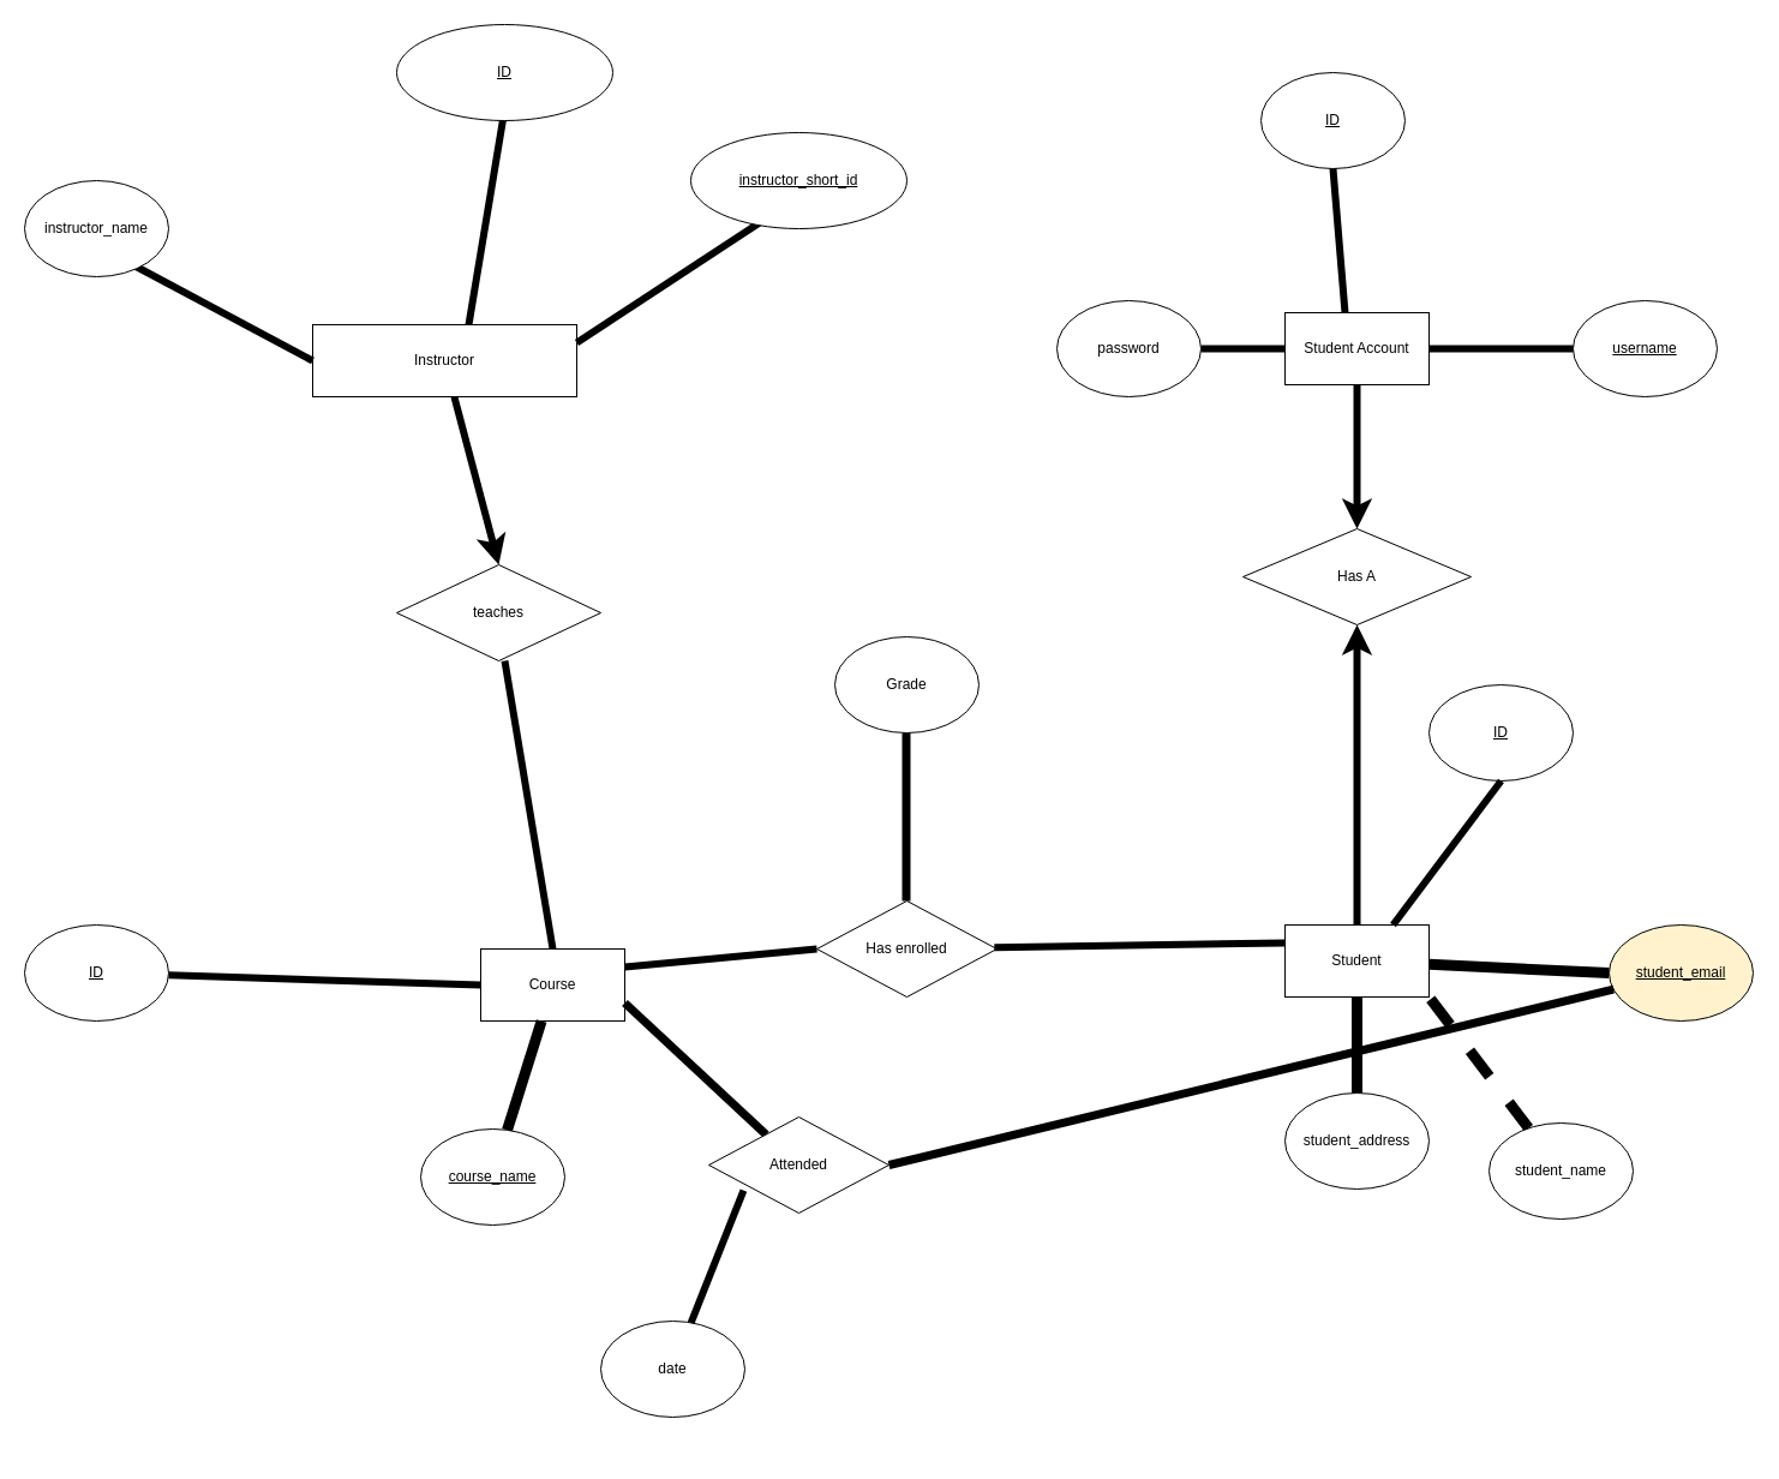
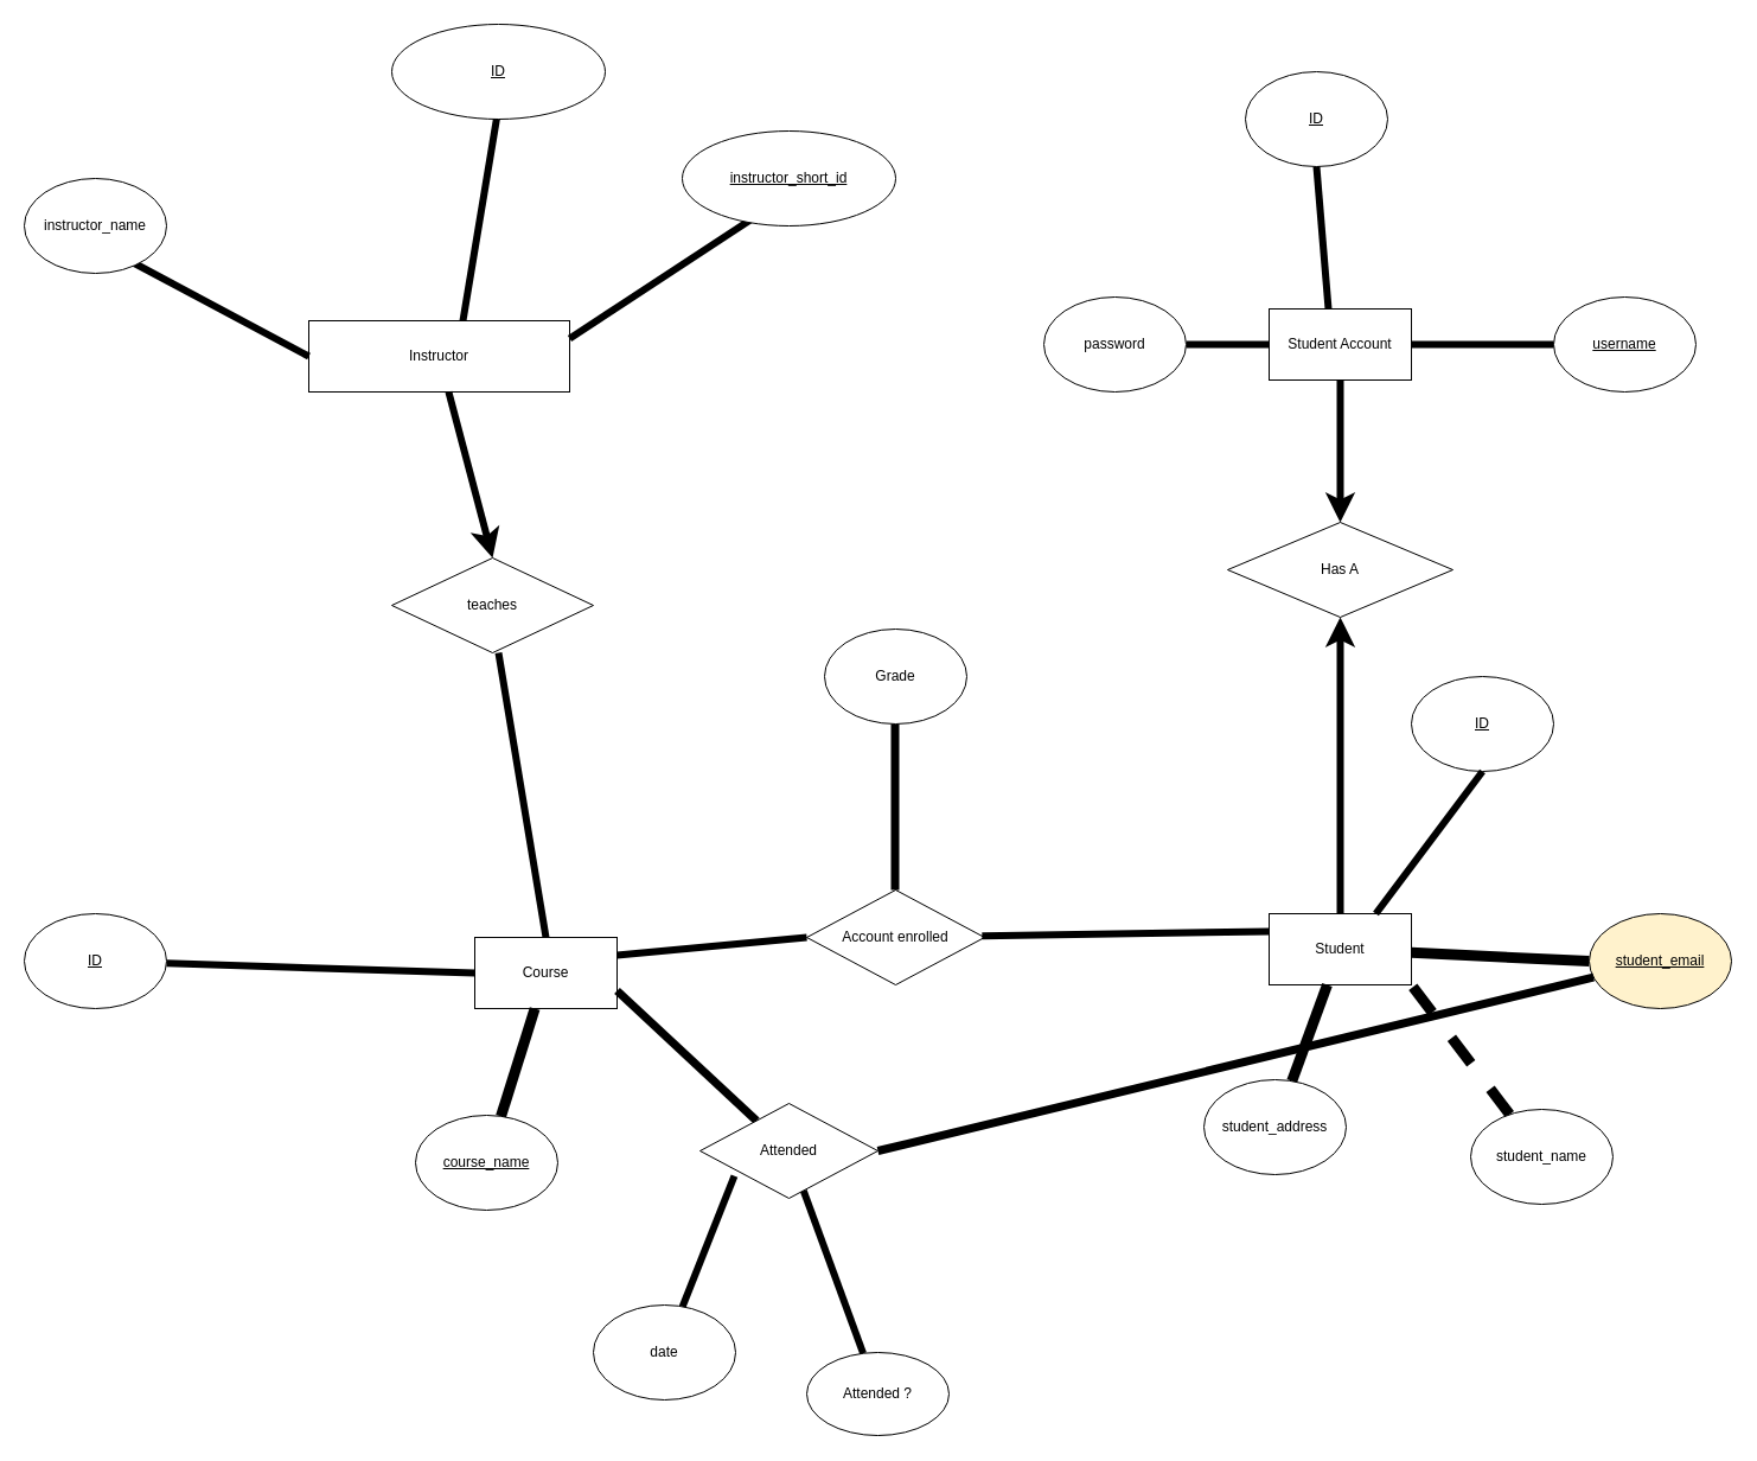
  <mxCell id="0" />
  <mxCell id="1" parent="0" />
  <mxCell id="2" value="" style="edgeStyle=none;html=1;endArrow=none;endFill=0;strokeWidth=9;fillColor=#FFFFFF;entryX=0;entryY=0.5;entryDx=0;entryDy=0;" parent="1" source="3" target="7" edge="1"><mxGeometry relative="1" as="geometry"><mxPoint x="1290" y="800" as="targetPoint" /></mxGeometry></mxCell>
  <mxCell id="3" value="Student" style="rounded=0;whiteSpace=wrap;html=1;" parent="1" vertex="1"><mxGeometry x="1070" y="770" width="120" height="60" as="geometry" /></mxCell>
  <mxCell id="4" value="&lt;u&gt;ID&lt;/u&gt;" style="ellipse;whiteSpace=wrap;html=1;rounded=0;" parent="1" vertex="1"><mxGeometry x="1190" y="570" width="120" height="80" as="geometry" /></mxCell>
  <mxCell id="5" value="" style="edgeStyle=none;html=1;endArrow=none;endFill=0;strokeWidth=9;fillColor=#FFFFFF;" parent="1" source="6" target="3" edge="1"><mxGeometry relative="1" as="geometry" /></mxCell>
- <mxCell id="6" value="student_address" style="ellipse;whiteSpace=wrap;html=1;rounded=0;" parent="1" vertex="1"><mxGeometry x="1070" y="910" width="120" height="80" as="geometry" /></mxCell>
+ <mxCell id="6" value="student_address" style="ellipse;whiteSpace=wrap;html=1;rounded=0;" parent="1" vertex="1"><mxGeometry x="1015" y="910" width="120" height="80" as="geometry" /></mxCell>
  <mxCell id="7" value="&lt;u&gt;student_email&lt;/u&gt;" style="ellipse;whiteSpace=wrap;html=1;rounded=0;fillColor=#fff2cc;" parent="1" vertex="1"><mxGeometry x="1340" y="770" width="120" height="80" as="geometry" /></mxCell>
  <mxCell id="8" value="" style="edgeStyle=none;html=1;endArrow=none;endFill=0;strokeWidth=9;fillColor=#FFFFFF;entryX=1;entryY=1;entryDx=0;entryDy=0;dashed=1;" parent="1" source="9" target="3" edge="1"><mxGeometry relative="1" as="geometry"><mxPoint x="1440" y="885" as="targetPoint" /></mxGeometry></mxCell>
  <mxCell id="9" value="student_name" style="ellipse;whiteSpace=wrap;html=1;rounded=0;" parent="1" vertex="1"><mxGeometry x="1240" y="935" width="120" height="80" as="geometry" /></mxCell>
- <mxCell id="10" value="Has enrolled" style="rhombus;whiteSpace=wrap;html=1;rounded=0;" parent="1" vertex="1"><mxGeometry x="680" y="750" width="150" height="80" as="geometry" /></mxCell>
+ <mxCell id="10" value="Account enrolled" style="rhombus;whiteSpace=wrap;html=1;rounded=0;" parent="1" vertex="1"><mxGeometry x="680" y="750" width="150" height="80" as="geometry" /></mxCell>
  <mxCell id="11" style="edgeStyle=none;html=1;exitX=1;exitY=0.25;exitDx=0;exitDy=0;strokeWidth=6;fillColor=#FFFFFF;endArrow=none;endFill=0;entryX=0;entryY=0.5;entryDx=0;entryDy=0;rounded=0;" parent="1" source="13" target="10" edge="1"><mxGeometry relative="1" as="geometry"><Array as="points" /></mxGeometry></mxCell>
  <mxCell id="12" value="" style="edgeStyle=none;rounded=0;html=1;endArrow=none;endFill=0;strokeWidth=6;fillColor=#FFFFFF;exitX=0;exitY=0.5;exitDx=0;exitDy=0;" parent="1" source="13" target="14" edge="1"><mxGeometry relative="1" as="geometry"><mxPoint x="104.706" y="950" as="sourcePoint" /></mxGeometry></mxCell>
  <mxCell id="13" value="Course" style="rounded=0;whiteSpace=wrap;html=1;" parent="1" vertex="1"><mxGeometry x="400" y="790" width="120" height="60" as="geometry" /></mxCell>
  <mxCell id="14" value="&lt;u&gt;ID&lt;/u&gt;" style="ellipse;whiteSpace=wrap;html=1;rounded=0;" parent="1" vertex="1"><mxGeometry x="20" y="770" width="120" height="80" as="geometry" /></mxCell>
  <mxCell id="15" value="" style="edgeStyle=none;rounded=0;html=1;endArrow=none;endFill=0;strokeWidth=9;fillColor=#FFFFFF;" parent="1" source="16" target="13" edge="1"><mxGeometry relative="1" as="geometry" /></mxCell>
  <mxCell id="16" value="&lt;u&gt;course_name&lt;/u&gt;" style="ellipse;whiteSpace=wrap;html=1;rounded=0;" parent="1" vertex="1"><mxGeometry x="350" y="940" width="120" height="80" as="geometry" /></mxCell>
  <mxCell id="17" value="" style="endArrow=none;html=1;fillColor=#FFFFFF;exitX=0.75;exitY=0;exitDx=0;exitDy=0;entryX=0.5;entryY=1;entryDx=0;entryDy=0;strokeWidth=6;rounded=0;" parent="1" source="3" target="4" edge="1"><mxGeometry width="50" height="50" relative="1" as="geometry"><mxPoint x="1090" y="730" as="sourcePoint" /><mxPoint x="1140" y="680" as="targetPoint" /></mxGeometry></mxCell>
  <mxCell id="18" value="" style="endArrow=none;html=1;rounded=0;strokeWidth=6;fillColor=#FFFFFF;entryX=0;entryY=0.25;entryDx=0;entryDy=0;" parent="1" source="10" target="3" edge="1"><mxGeometry width="50" height="50" relative="1" as="geometry"><mxPoint x="820" y="820" as="sourcePoint" /><mxPoint x="870" y="770" as="targetPoint" /></mxGeometry></mxCell>
  <mxCell id="19" value="" style="edgeStyle=none;rounded=0;html=1;endArrow=none;endFill=0;strokeWidth=6;fillColor=#FFFFFF;exitX=0.193;exitY=0.763;exitDx=0;exitDy=0;exitPerimeter=0;" parent="1" source="37" target="20" edge="1"><mxGeometry relative="1" as="geometry"><mxPoint x="576" y="1290" as="sourcePoint" /></mxGeometry></mxCell>
  <mxCell id="20" value="date" style="ellipse;whiteSpace=wrap;html=1;" parent="1" vertex="1"><mxGeometry x="500" y="1100" width="120" height="80" as="geometry" /></mxCell>
+ <mxCell id="21" value="" style="edgeStyle=none;rounded=0;html=1;endArrow=none;endFill=0;strokeWidth=6;fillColor=#FFFFFF;" parent="1" source="22" target="37" edge="1"><mxGeometry relative="1" as="geometry"><mxPoint x="640" y="1290" as="targetPoint" /></mxGeometry></mxCell>
+ <mxCell id="22" value="Attended ?" style="ellipse;whiteSpace=wrap;html=1;" parent="1" vertex="1"><mxGeometry x="680" y="1140" width="120" height="70" as="geometry" /></mxCell>
  <mxCell id="23" value="Has A" style="rhombus;whiteSpace=wrap;html=1;" parent="1" vertex="1"><mxGeometry x="1035" y="440" width="190" height="80" as="geometry" /></mxCell>
  <mxCell id="24" value="Student Account" style="rounded=0;whiteSpace=wrap;html=1;" parent="1" vertex="1"><mxGeometry x="1070" y="260" width="120" height="60" as="geometry" /></mxCell>
  <mxCell id="25" value="" style="endArrow=classic;html=1;rounded=0;strokeWidth=6;fillColor=#FFFFFF;entryX=0.5;entryY=0;entryDx=0;entryDy=0;" parent="1" source="24" target="23" edge="1"><mxGeometry width="50" height="50" relative="1" as="geometry"><mxPoint x="1130" y="430" as="sourcePoint" /><mxPoint x="1180" y="380" as="targetPoint" /></mxGeometry></mxCell>
  <mxCell id="26" value="" style="endArrow=none;html=1;rounded=0;strokeWidth=6;fillColor=#FFFFFF;entryX=0.5;entryY=0;entryDx=0;entryDy=0;strokeColor=default;startArrow=classic;startFill=1;exitX=0.5;exitY=1;exitDx=0;exitDy=0;" parent="1" source="23" target="3" edge="1"><mxGeometry width="50" height="50" relative="1" as="geometry"><mxPoint x="1240" y="490" as="sourcePoint" /><mxPoint x="1140" y="660" as="targetPoint" /></mxGeometry></mxCell>
  <mxCell id="27" value="&lt;u&gt;ID&lt;/u&gt;" style="ellipse;whiteSpace=wrap;html=1;" parent="1" vertex="1"><mxGeometry x="1050" y="60" width="120" height="80" as="geometry" /></mxCell>
  <mxCell id="28" value="&lt;u&gt;username&lt;/u&gt;" style="ellipse;whiteSpace=wrap;html=1;" parent="1" vertex="1"><mxGeometry x="1310" y="250" width="120" height="80" as="geometry" /></mxCell>
  <mxCell id="29" value="" style="edgeStyle=none;rounded=0;html=1;endArrow=none;endFill=0;strokeWidth=6;fillColor=#FFFFFF;" parent="1" source="30" target="24" edge="1"><mxGeometry relative="1" as="geometry" /></mxCell>
  <mxCell id="30" value="password" style="ellipse;whiteSpace=wrap;html=1;" parent="1" vertex="1"><mxGeometry x="880" y="250" width="120" height="80" as="geometry" /></mxCell>
  <mxCell id="31" value="" style="endArrow=none;html=1;rounded=0;strokeWidth=6;fillColor=#FFFFFF;exitX=1;exitY=0.5;exitDx=0;exitDy=0;entryX=0;entryY=0.5;entryDx=0;entryDy=0;" parent="1" source="24" target="28" edge="1"><mxGeometry width="50" height="50" relative="1" as="geometry"><mxPoint x="1230" y="315" as="sourcePoint" /><mxPoint x="1280" y="265" as="targetPoint" /></mxGeometry></mxCell>
  <mxCell id="32" value="" style="endArrow=none;html=1;rounded=0;strokeWidth=6;fillColor=#FFFFFF;entryX=0.5;entryY=1;entryDx=0;entryDy=0;" parent="1" target="27" edge="1"><mxGeometry width="50" height="50" relative="1" as="geometry"><mxPoint x="1120" y="260" as="sourcePoint" /><mxPoint x="1170" y="210" as="targetPoint" /></mxGeometry></mxCell>
  <mxCell id="33" value="" style="endArrow=none;html=1;strokeWidth=7;" parent="1" edge="1"><mxGeometry width="50" height="50" relative="1" as="geometry"><mxPoint x="754.5" y="750" as="sourcePoint" /><mxPoint x="754.5" y="610" as="targetPoint" /></mxGeometry></mxCell>
  <mxCell id="34" value="Grade" style="ellipse;whiteSpace=wrap;html=1;" parent="1" vertex="1"><mxGeometry x="695" y="530" width="120" height="80" as="geometry" /></mxCell>
  <mxCell id="35" value="" style="edgeStyle=none;html=1;strokeWidth=7;entryX=1;entryY=0.75;entryDx=0;entryDy=0;endArrow=none;endFill=0;" parent="1" source="37" target="13" edge="1"><mxGeometry relative="1" as="geometry" /></mxCell>
  <mxCell id="36" value="" style="edgeStyle=none;html=1;strokeWidth=7;endArrow=none;endFill=0;exitX=1;exitY=0.5;exitDx=0;exitDy=0;" parent="1" source="37" target="7" edge="1"><mxGeometry relative="1" as="geometry"><mxPoint x="855" y="970" as="targetPoint" /></mxGeometry></mxCell>
  <mxCell id="37" value="Attended" style="rhombus;whiteSpace=wrap;html=1;rounded=0;rotation=0;" parent="1" vertex="1"><mxGeometry x="590" y="930" width="150" height="80" as="geometry" /></mxCell>
  <mxCell id="38" value="" style="edgeStyle=none;rounded=0;html=1;endArrow=none;endFill=0;strokeWidth=6;fillColor=#FFFFFF;exitX=0.5;exitY=0;exitDx=0;exitDy=0;" parent="1" source="13" edge="1"><mxGeometry relative="1" as="geometry"><mxPoint x="480" y="670" as="sourcePoint" /><mxPoint x="420" y="550" as="targetPoint" /></mxGeometry></mxCell>
  <mxCell id="39" value="teaches" style="rhombus;whiteSpace=wrap;html=1;" parent="1" vertex="1"><mxGeometry x="330" y="470" width="170" height="80" as="geometry" /></mxCell>
  <mxCell id="40" value="Instructor" style="rounded=0;whiteSpace=wrap;html=1;" parent="1" vertex="1"><mxGeometry x="260" y="270" width="220" height="60" as="geometry" /></mxCell>
  <mxCell id="41" value="" style="endArrow=classic;html=1;rounded=0;strokeWidth=6;fillColor=#FFFFFF;entryX=0.5;entryY=0;entryDx=0;entryDy=0;" parent="1" source="40" target="39" edge="1"><mxGeometry width="50" height="50" relative="1" as="geometry"><mxPoint x="400" y="400" as="sourcePoint" /><mxPoint x="400" y="520" as="targetPoint" /></mxGeometry></mxCell>
  <mxCell id="42" value="" style="edgeStyle=none;rounded=0;html=1;endArrow=none;endFill=0;strokeWidth=6;fillColor=#FFFFFF;exitX=0;exitY=0.5;exitDx=0;exitDy=0;" parent="1" source="40" edge="1"><mxGeometry relative="1" as="geometry"><mxPoint x="90" y="310" as="sourcePoint" /><mxPoint x="110" y="220" as="targetPoint" /></mxGeometry></mxCell>
  <mxCell id="43" value="" style="edgeStyle=none;rounded=0;html=1;endArrow=none;endFill=0;strokeWidth=6;fillColor=#FFFFFF;" parent="1" edge="1"><mxGeometry relative="1" as="geometry"><mxPoint x="390" y="270" as="sourcePoint" /><mxPoint x="420" y="90" as="targetPoint" /></mxGeometry></mxCell>
  <mxCell id="44" value="&lt;u&gt;ID&lt;/u&gt;" style="ellipse;whiteSpace=wrap;html=1;" parent="1" vertex="1"><mxGeometry x="330" y="20" width="180" height="80" as="geometry" /></mxCell>
  <mxCell id="45" value="instructor_name" style="ellipse;whiteSpace=wrap;html=1;" parent="1" vertex="1"><mxGeometry x="20" y="150" width="120" height="80" as="geometry" /></mxCell>
  <mxCell id="46" value="" style="edgeStyle=none;rounded=0;html=1;endArrow=none;endFill=0;strokeWidth=6;fillColor=#FFFFFF;exitX=1;exitY=0.25;exitDx=0;exitDy=0;" edge="1" parent="1" source="40"><mxGeometry relative="1" as="geometry"><mxPoint x="490" y="290" as="sourcePoint" /><mxPoint x="640" y="180" as="targetPoint" /></mxGeometry></mxCell>
  <mxCell id="47" value="&lt;u&gt;instructor_short_id&lt;/u&gt;" style="ellipse;whiteSpace=wrap;html=1;" vertex="1" parent="1"><mxGeometry x="575" y="110" width="180" height="80" as="geometry" /></mxCell>
